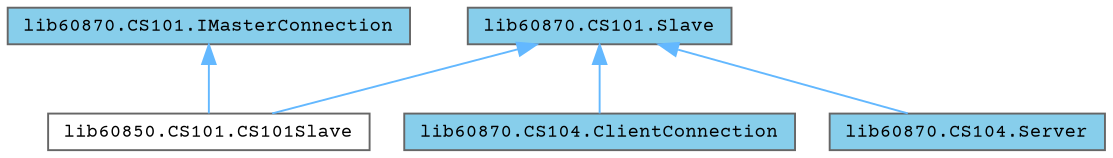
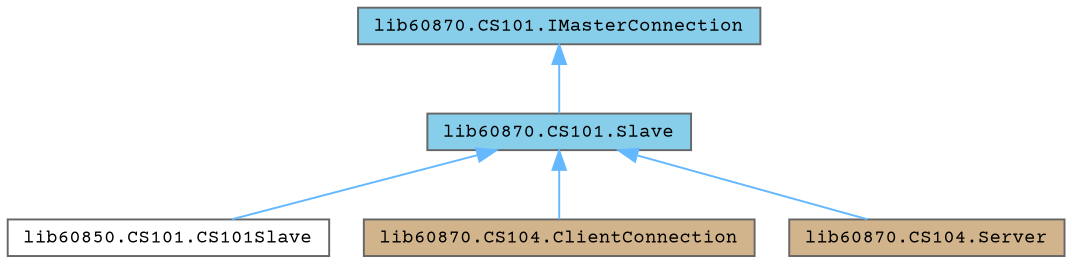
  digraph {
    fontname="Courier Prime"
    rankdir=TB
    node [color=grey40 fillcolor=skyblue fontname="Courier Prime" fontsize=10 shape=box style=filled]
    edge [color=steelblue1 dir=back fontname="Courier Prime" fontsize=10 labelfontname=Helvetica labelfontsize=10 style=solid]
    n1 [height=0.2 label="lib60870.CS101.IMasterConnection" width=0.4]
    n2 [fillcolor=white height=0.2 label="lib60850.CS101.CS101Slave" width=0.4]
-   n3 [height=0.2 label="lib60870.CS104.ClientConnection" width=0.4]
+   n3 [fillcolor=tan height=0.2 label="lib60870.CS104.ClientConnection" width=0.4]
    n4 [height=0.2 label="lib60870.CS101.Slave" width=0.4]
-   n5 [height=0.2 label="lib60870.CS104.Server" width=0.4]
-   n1 -> n2
+   n5 [fillcolor=tan height=0.2 label="lib60870.CS104.Server" width=0.4]
+   n1 -> n4
    n4 -> n2
    n4 -> n3
    n4 -> n5
  }
